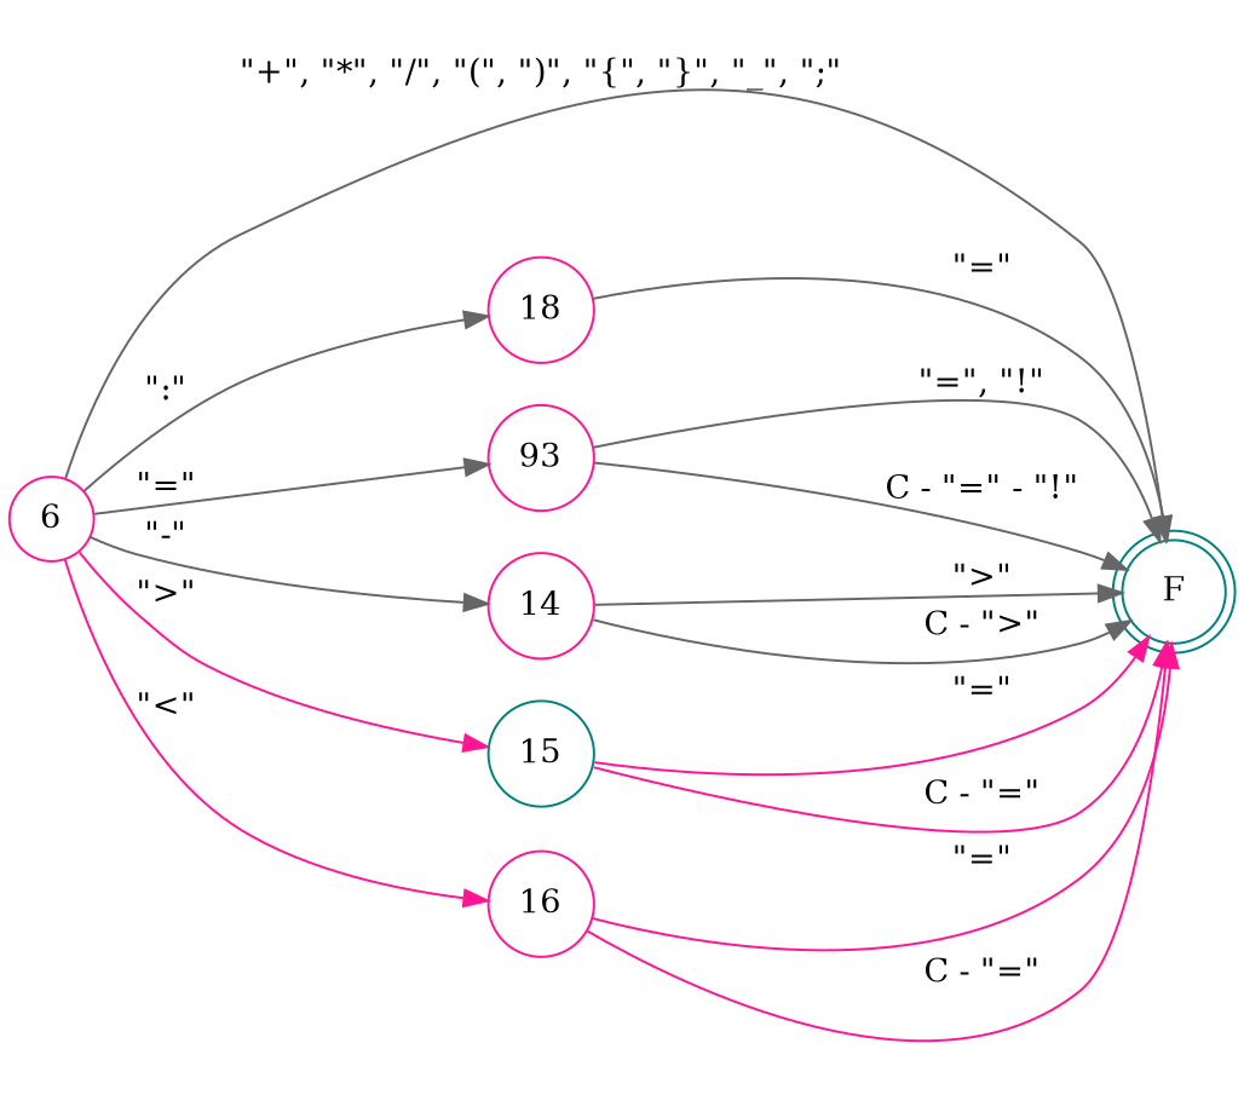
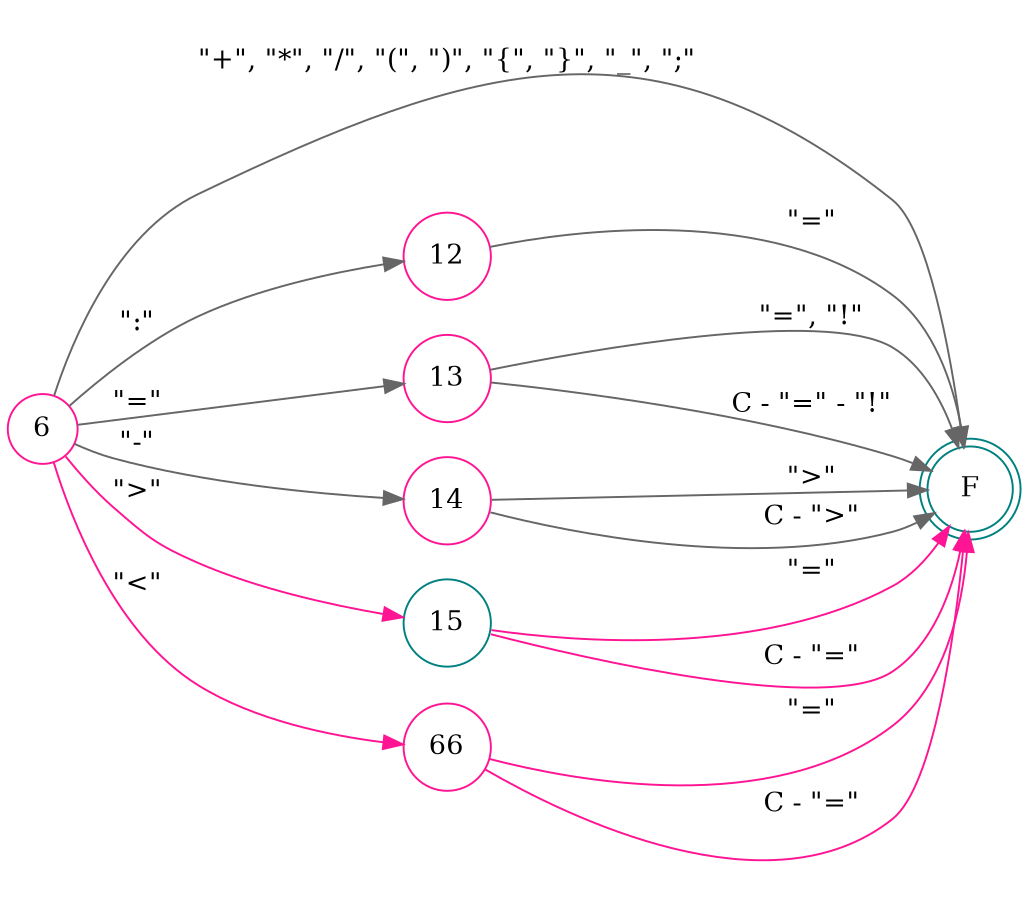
  digraph {
    rankdir=LR
    node [color=deeppink shape=circle]
    edge [color=gray40]
    F [color=teal shape=doublecircle]
    n2 [label=6]
-   12 [label=18]
-   13 [label=93]
+   12
+   13
    14
    15 [color=teal]
-   16
+   16 [label=66]
    n2 -> F [label="\"+\", \"*\", \"/\", \"(\", \")\", \"{\", \"}\", \"_\", \";\""]
    n2 -> 12 [label="\":\""]
    n2 -> 13 [label="\"=\""]
    n2 -> 14 [label="\"-\""]
    n2 -> 15 [color=deeppink label="\">\""]
    n2 -> 16 [color=deeppink label="\"<\""]
    12 -> F [label="\"=\""]
    13 -> F [label="\"=\", \"!\""]
    13 -> F [label="C - \"=\" - \"!\""]
    14 -> F [label="\">\""]
    14 -> F [label="C - \">\""]
    15 -> F [color=deeppink label="\"=\""]
    15 -> F [color=deeppink label="C - \"=\""]
    16 -> F [color=deeppink label="\"=\""]
    16 -> F [color=deeppink label="C - \"=\""]
  }
